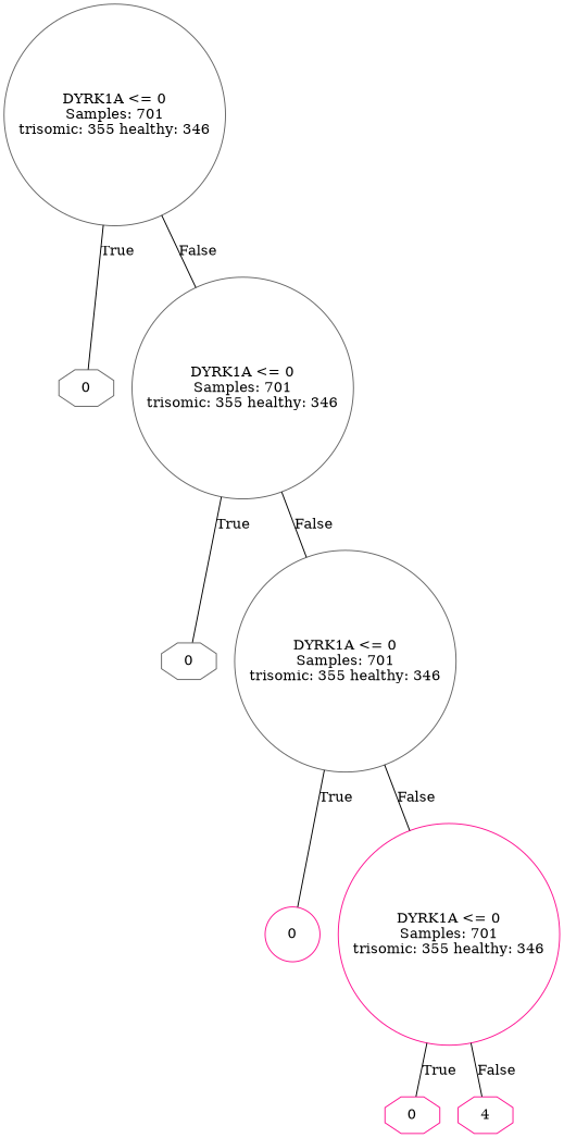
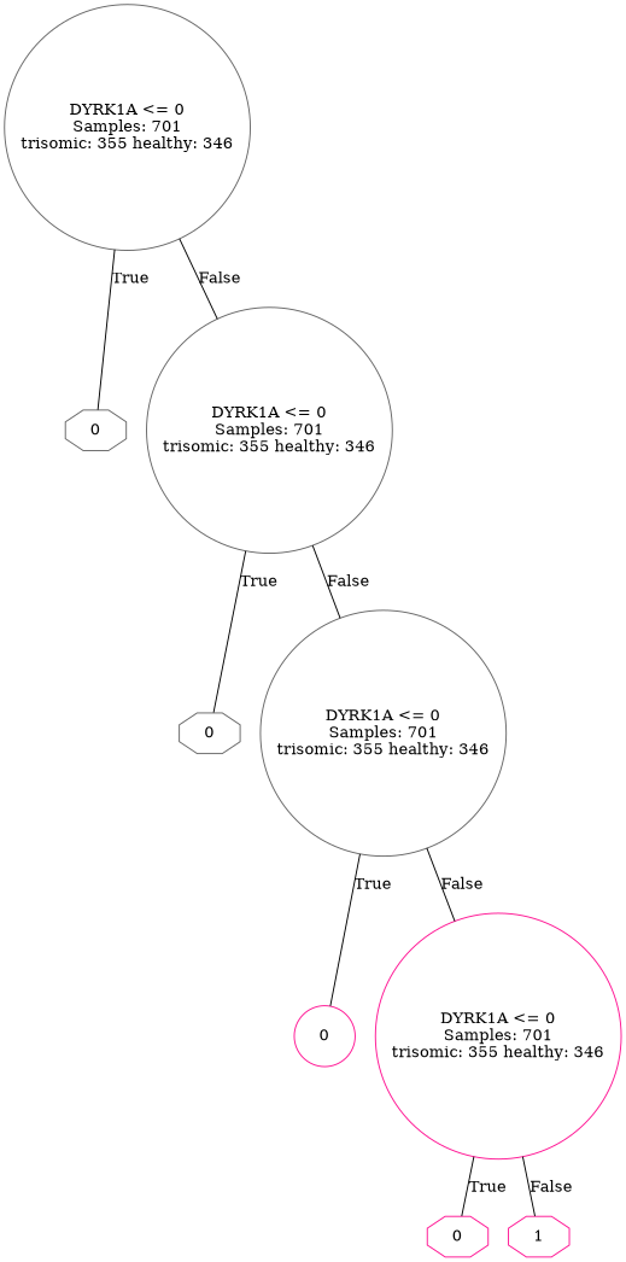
  graph {
    node [fillcolor=red shape=circle style=solid color=gray40]
    n1 [height=0.73611 label="DYRK1A <= 0\nSamples: 701\ntrisomic: 355 healthy: 346" width=2.1944]
    n2 [height=0.5 label=0 shape=octagon width=0.75]
    n3 [height=0.73611 label="DYRK1A <= 0\nSamples: 701\ntrisomic: 355 healthy: 346" width=2.1944]
    n4 [height=0.5 label=0 shape=octagon width=0.75]
    n5 [height=0.73611 label="DYRK1A <= 0\nSamples: 701\ntrisomic: 355 healthy: 346" width=2.1944]
    n6 [height=0.5 label=0 width=0.75 color=deeppink]
    n7 [height=0.73611 label="DYRK1A <= 0\nSamples: 701\ntrisomic: 355 healthy: 346" width=2.1944 color=deeppink]
    n8 [height=0.5 label=0 shape=octagon width=0.75 color=deeppink]
-   n9 [height=0.5 label=4 shape=octagon width=0.75 color=deeppink]
+   n9 [height=0.5 label=1 shape=octagon width=0.75 color=deeppink]
    n1 -- n2 [label=True]
    n1 -- n3 [label=False]
    n3 -- n4 [label=True]
    n3 -- n5 [label=False]
    n5 -- n6 [label=True]
    n5 -- n7 [label=False]
    n7 -- n8 [label=True]
    n7 -- n9 [label=False]
  }
